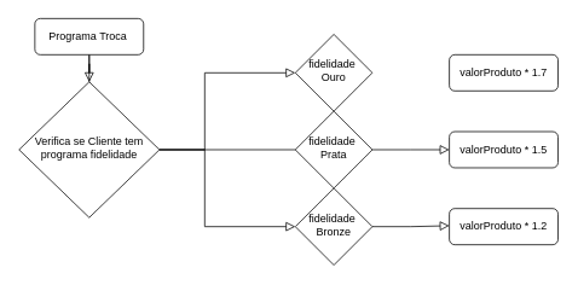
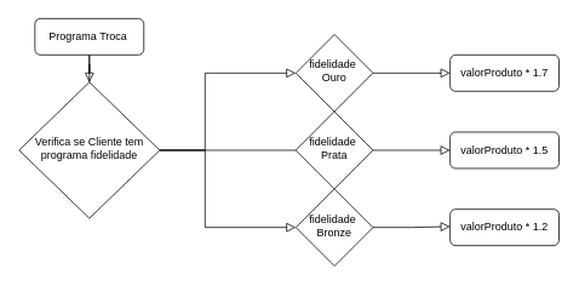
  <mxCell id="0" />
  <mxCell id="1" parent="0" />
  <mxCell id="2" value="" style="rounded=0;html=1;jettySize=auto;orthogonalLoop=1;fontSize=11;endArrow=block;endFill=0;endSize=8;strokeWidth=1;shadow=0;labelBackgroundColor=none;edgeStyle=orthogonalEdgeStyle;" edge="1" parent="1" source="4" target="5"><mxGeometry relative="1" as="geometry" /></mxCell>
  <mxCell id="3" value="" style="edgeStyle=orthogonalEdgeStyle;rounded=0;orthogonalLoop=1;jettySize=auto;html=1;" edge="1" parent="1" source="4"><mxGeometry relative="1" as="geometry"><mxPoint x="97.5" y="140" as="targetPoint" /></mxGeometry></mxCell>
  <mxCell id="4" value="Programa Troca&amp;nbsp;" style="rounded=1;whiteSpace=wrap;html=1;fontSize=12;glass=0;strokeWidth=1;shadow=0;" vertex="1" parent="1"><mxGeometry x="37.5" y="20" width="120" height="40" as="geometry" /></mxCell>
  <mxCell id="5" value="Verifica se Cliente tem programa fidelidade" style="rhombus;whiteSpace=wrap;html=1;shadow=0;fontFamily=Helvetica;fontSize=12;align=center;strokeWidth=1;spacing=6;spacingTop=-4;" vertex="1" parent="1"><mxGeometry x="20" y="90" width="155" height="150" as="geometry" /></mxCell>
  <mxCell id="6" value="fidelidade&amp;nbsp;&lt;div&gt;Ouro&lt;/div&gt;" style="rhombus;whiteSpace=wrap;html=1;shadow=0;fontFamily=Helvetica;fontSize=12;align=center;strokeWidth=1;spacing=6;spacingTop=-4;" vertex="1" parent="1"><mxGeometry x="325" y="37.5" width="85" height="85" as="geometry" /></mxCell>
  <mxCell id="7" value="fidelidade&amp;nbsp;&lt;div&gt;Prata&lt;/div&gt;" style="rhombus;whiteSpace=wrap;html=1;shadow=0;fontFamily=Helvetica;fontSize=12;align=center;strokeWidth=1;spacing=6;spacingTop=-4;" vertex="1" parent="1"><mxGeometry x="325" y="122.5" width="85" height="85" as="geometry" /></mxCell>
  <mxCell id="8" value="fidelidade&amp;nbsp;&lt;div&gt;Bronze&lt;/div&gt;" style="rhombus;whiteSpace=wrap;html=1;shadow=0;fontFamily=Helvetica;fontSize=12;align=center;strokeWidth=1;spacing=6;spacingTop=-4;" vertex="1" parent="1"><mxGeometry x="325" y="207.5" width="85" height="85" as="geometry" /></mxCell>
  <mxCell id="9" value="" style="edgeStyle=orthogonalEdgeStyle;rounded=0;html=1;jettySize=auto;orthogonalLoop=1;fontSize=11;endArrow=block;endFill=0;endSize=8;strokeWidth=1;shadow=0;labelBackgroundColor=none;entryX=0;entryY=0.5;entryDx=0;entryDy=0;" edge="1" parent="1" target="6"><mxGeometry y="10" relative="1" as="geometry"><mxPoint as="offset" /><mxPoint x="175" y="165" as="sourcePoint" /><mxPoint x="325" y="85" as="targetPoint" /><Array as="points"><mxPoint x="225" y="165" /><mxPoint x="225" y="80" /></Array></mxGeometry></mxCell>
  <mxCell id="10" value="" style="edgeStyle=orthogonalEdgeStyle;rounded=0;html=1;jettySize=auto;orthogonalLoop=1;fontSize=11;endArrow=block;endFill=0;endSize=8;strokeWidth=1;shadow=0;labelBackgroundColor=none;entryX=0;entryY=0.5;entryDx=0;entryDy=0;" edge="1" parent="1" target="8"><mxGeometry y="10" relative="1" as="geometry"><mxPoint as="offset" /><mxPoint x="175" y="165" as="sourcePoint" /><mxPoint x="325" y="80" as="targetPoint" /><Array as="points"><mxPoint x="225" y="165" /><mxPoint x="225" y="250" /></Array></mxGeometry></mxCell>
  <mxCell id="11" value="valorProduto * 1.2" style="rounded=1;whiteSpace=wrap;html=1;fontSize=12;glass=0;strokeWidth=1;shadow=0;" vertex="1" parent="1"><mxGeometry x="495" y="230" width="120" height="40" as="geometry" /></mxCell>
  <mxCell id="12" value="valorProduto * 1.5" style="rounded=1;whiteSpace=wrap;html=1;fontSize=12;glass=0;strokeWidth=1;shadow=0;" vertex="1" parent="1"><mxGeometry x="495" y="145" width="120" height="40" as="geometry" /></mxCell>
  <mxCell id="13" value="valorProduto * 1.7" style="rounded=1;whiteSpace=wrap;html=1;fontSize=12;glass=0;strokeWidth=1;shadow=0;" vertex="1" parent="1"><mxGeometry x="495" y="60" width="120" height="40" as="geometry" /></mxCell>
+ <mxCell id="14" value="" style="edgeStyle=orthogonalEdgeStyle;rounded=0;html=1;jettySize=auto;orthogonalLoop=1;fontSize=11;endArrow=block;endFill=0;endSize=8;strokeWidth=1;shadow=0;labelBackgroundColor=none;entryX=0;entryY=0.5;entryDx=0;entryDy=0;exitX=1;exitY=0.5;exitDx=0;exitDy=0;" edge="1" parent="1" source="6" target="13"><mxGeometry y="10" relative="1" as="geometry"><mxPoint as="offset" /><mxPoint x="410" y="79.57" as="sourcePoint" /><mxPoint x="712" y="80" as="targetPoint" /></mxGeometry></mxCell>
  <mxCell id="15" value="" style="edgeStyle=orthogonalEdgeStyle;rounded=0;html=1;jettySize=auto;orthogonalLoop=1;fontSize=11;endArrow=block;endFill=0;endSize=8;strokeWidth=1;shadow=0;labelBackgroundColor=none;exitX=1;exitY=0.5;exitDx=0;exitDy=0;" edge="1" parent="1" source="7"><mxGeometry y="10" relative="1" as="geometry"><mxPoint as="offset" /><mxPoint x="404" y="165" as="sourcePoint" /><mxPoint x="495" y="165" as="targetPoint" /></mxGeometry></mxCell>
  <mxCell id="16" value="" style="edgeStyle=orthogonalEdgeStyle;rounded=0;html=1;jettySize=auto;orthogonalLoop=1;fontSize=11;endArrow=block;endFill=0;endSize=8;strokeWidth=1;shadow=0;labelBackgroundColor=none;exitX=1;exitY=0.5;exitDx=0;exitDy=0;" edge="1" parent="1" source="8"><mxGeometry y="10" relative="1" as="geometry"><mxPoint as="offset" /><mxPoint x="415" y="250" as="sourcePoint" /><mxPoint x="495" y="249" as="targetPoint" /></mxGeometry></mxCell>
  <mxCell id="17" value="" style="endArrow=none;html=1;rounded=0;exitX=1;exitY=0.5;exitDx=0;exitDy=0;entryX=0;entryY=0.5;entryDx=0;entryDy=0;" edge="1" parent="1" source="5" target="7"><mxGeometry width="50" height="50" relative="1" as="geometry"><mxPoint x="220" y="170" as="sourcePoint" /><mxPoint x="580" y="210" as="targetPoint" /></mxGeometry></mxCell>
